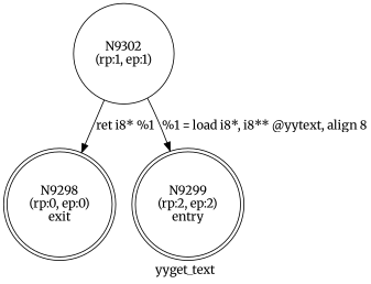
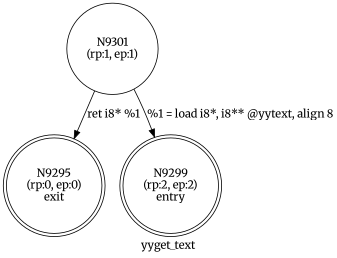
  digraph {
    fontname=Merriweather
    label=yyget_text
    node [fontname=Merriweather shape=doublecircle]
    edge [fontname=Merriweather]
-   n1 [label="N9298\n(rp:0, ep:0)\nexit"]
+   n1 [label="N9295\n(rp:0, ep:0)\nexit"]
    n2 [label="N9299\n(rp:2, ep:2)\nentry"]
-   n3 [label="N9302\n(rp:1, ep:1)" shape=circle]
+   n3 [label="N9301\n(rp:1, ep:1)" shape=circle]
    n3 -> n1 [label="ret i8* %1"]
    n3 -> n2 [label="%1 = load i8*, i8** @yytext, align 8"]
  }
